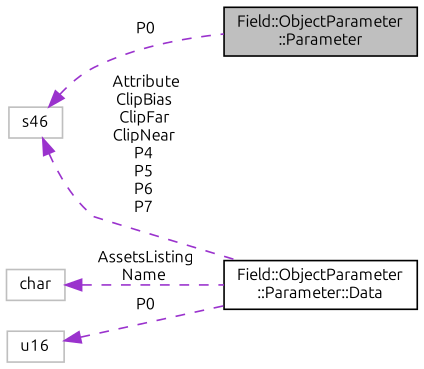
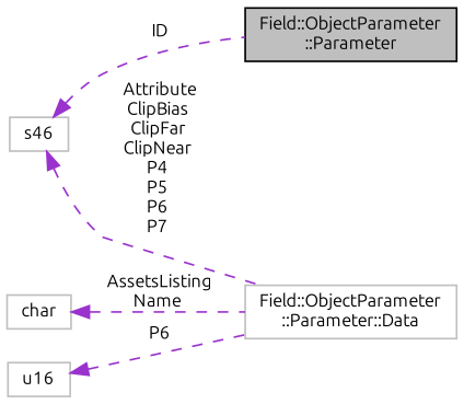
  digraph {
    fontname=Ubuntu
    rankdir=LR
    node [color=grey75 fillcolor=white fontname=Ubuntu fontsize=10 shape=record style=filled]
    edge [color=darkorchid3 dir=back fontname=Ubuntu fontsize=10 labelfontname=FreeMono labelfontsize=10 style=dashed]
    n1 [color=black fillcolor=grey75 fontcolor=black height=0.2 label="Field::ObjectParameter\l::Parameter" width=0.4]
    n2 [height=0.2 label=s46 width=0.4]
-   n3 [color=black height=0.2 label="Field::ObjectParameter\l::Parameter::Data" width=0.4]
+   n3 [height=0.2 label="Field::ObjectParameter\l::Parameter::Data" width=0.4]
    n4 [height=0.2 label=char width=0.4]
    n5 [height=0.2 label=u16 width=0.4]
-   n2 -> n1 [label=" P0"]
+   n2 -> n1 [label=" ID"]
    n2 -> n3 [label=" Attribute\nClipBias\nClipFar\nClipNear\nP4\nP5\nP6\nP7"]
    n4 -> n3 [label=" AssetsListing\nName"]
-   n5 -> n3 [label=" P0"]
+   n5 -> n3 [label=" P6"]
  }
